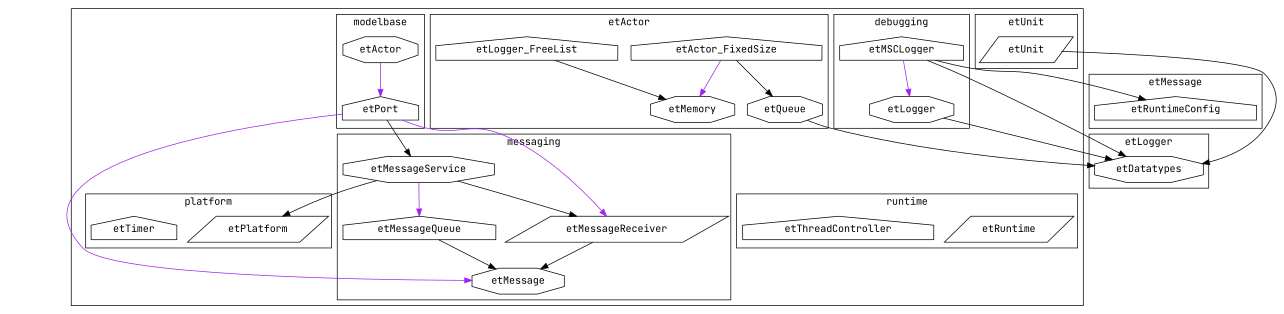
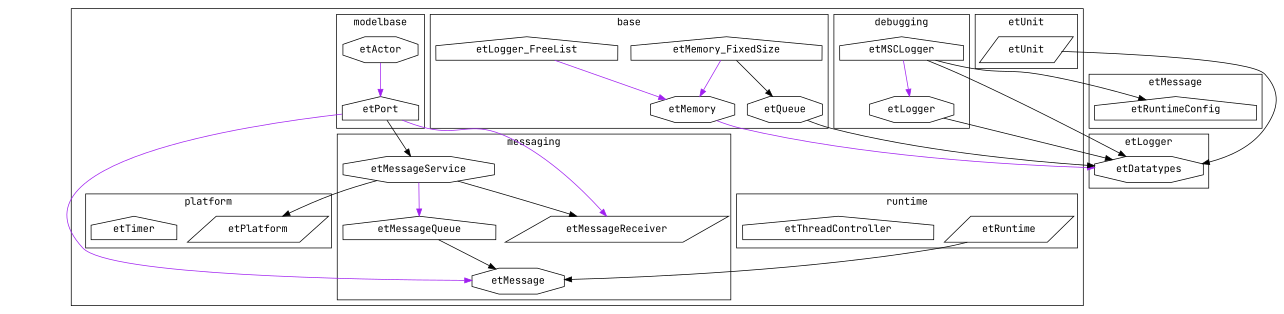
  digraph {
    fontname="JetBrains Mono"
    node [fontname="JetBrains Mono" shape=house]
    edge [color=black fontname="JetBrains Mono"]
-   etMemory_FixedSize [label=etActor_FixedSize]
+   etMemory_FixedSize
    etMemory [shape=octagon]
    etQueue [shape=octagon]
    n4 [label=etLogger_FreeList]
    etMSCLogger
    etLogger [shape=octagon]
    etUnit [shape=parallelogram]
    etMessageQueue
    etMessage [shape=octagon]
    etMessageReceiver [shape=parallelogram]
    etMessageService [shape=octagon]
    etActor [shape=octagon]
    etPort
    etPlatform [shape=parallelogram]
    etTimer
    etRuntime [shape=parallelogram]
    etThreadController
    etDatatypes [shape=octagon]
    etRuntimeConfig
    subgraph cluster_1 {
      subgraph cluster_2 {
-       label=etActor
+       label=base
        etMemory_FixedSize
        etMemory
        etQueue
        n4
      }
      subgraph cluster_3 {
        label=debugging
        etMSCLogger
        etLogger
      }
      subgraph cluster_4 {
        label=etUnit
        etUnit
      }
      subgraph cluster_5 {
        label=messaging
        etMessageQueue
        etMessage
        etMessageReceiver
        etMessageService
      }
      subgraph cluster_6 {
        label=modelbase
        etActor
        etPort
      }
      subgraph cluster_7 {
        label=platform
        etPlatform
        etTimer
      }
      subgraph cluster_8 {
        label=runtime
        etRuntime
        etThreadController
      }
    }
    subgraph cluster_9 {
      label=etLogger
      etDatatypes
    }
    subgraph cluster_10 {
      label=etMessage
      etRuntimeConfig
    }
    etMemory_FixedSize -> etMemory [color=purple]
    etMemory_FixedSize -> etQueue
+   etMemory -> etDatatypes [color=purple]
    etQueue -> etDatatypes
-   n4 -> etMemory
+   n4 -> etMemory [color=purple]
    etMSCLogger -> etLogger [color=purple]
    etMSCLogger -> etDatatypes
    etMSCLogger -> etRuntimeConfig
    etLogger -> etDatatypes
    etUnit -> etDatatypes
    etMessageQueue -> etMessage
-   etMessageReceiver -> etMessage
+   etRuntime -> etMessage
    etMessageService -> etMessageQueue [color=purple]
    etMessageService -> etMessageReceiver
    etMessageService -> etPlatform
    etActor -> etPort [color=purple]
    etPort -> etMessage [color=purple]
    etPort -> etMessageReceiver [color=purple]
    etPort -> etMessageService
  }
